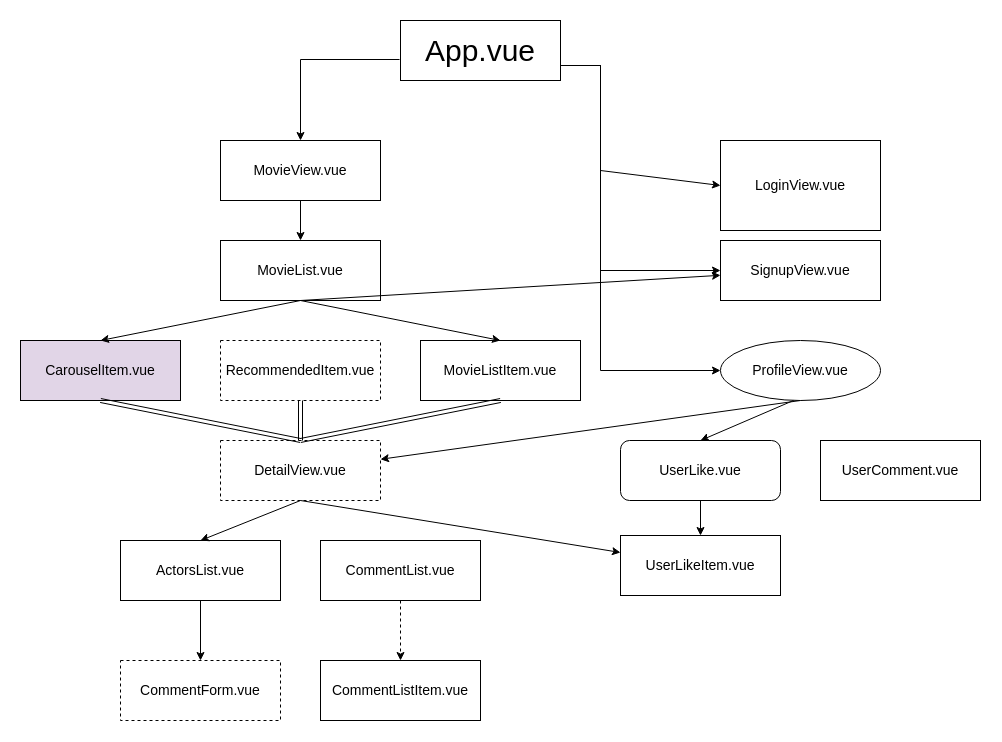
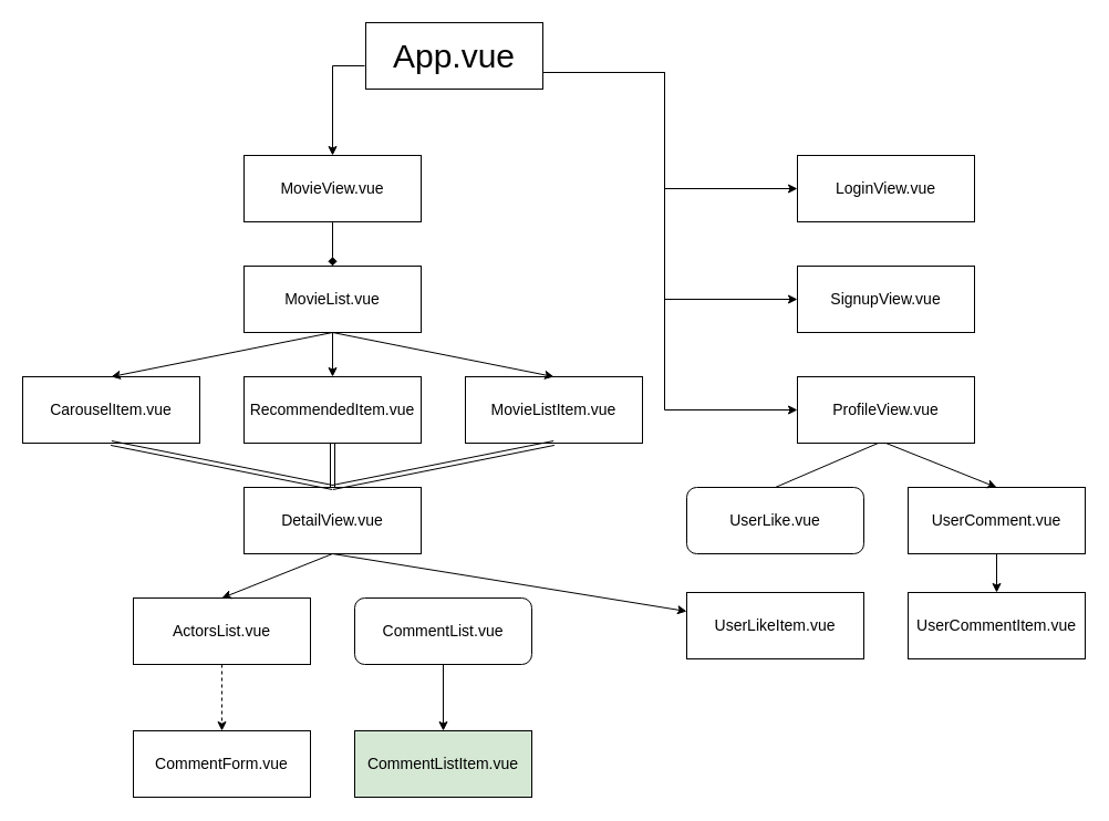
  <mxCell id="0" />
  <mxCell id="1" parent="0" />
- <mxCell id="2" value="&lt;font style=&quot;font-size: 30px;&quot;&gt;App.vue&lt;/font&gt;" style="rounded=0;whiteSpace=wrap;html=1;" vertex="1" parent="1"><mxGeometry x="400" y="20" width="160" height="60" as="geometry" /></mxCell>
+ <mxCell id="2" value="&lt;font style=&quot;font-size: 30px;&quot;&gt;App.vue&lt;/font&gt;" style="rounded=0;whiteSpace=wrap;html=1;" vertex="1" parent="1"><mxGeometry x="330" y="20" width="160" height="60" as="geometry" /></mxCell>
  <mxCell id="3" value="&lt;font style=&quot;font-size: 14px;&quot;&gt;MovieView.vue&lt;/font&gt;" style="rounded=0;whiteSpace=wrap;html=1;" vertex="1" parent="1"><mxGeometry x="220" y="140" width="160" height="60" as="geometry" /></mxCell>
  <mxCell id="4" value="&lt;font style=&quot;font-size: 14px;&quot;&gt;MovieListItem.vue&lt;/font&gt;" style="rounded=0;whiteSpace=wrap;html=1;" vertex="1" parent="1"><mxGeometry x="420" y="340" width="160" height="60" as="geometry" /></mxCell>
  <mxCell id="5" value="&lt;font style=&quot;font-size: 14px;&quot;&gt;MovieList.vue&lt;/font&gt;" style="rounded=0;whiteSpace=wrap;html=1;" vertex="1" parent="1"><mxGeometry x="220" y="240" width="160" height="60" as="geometry" /></mxCell>
- <mxCell id="6" value="&lt;font style=&quot;font-size: 14px;&quot;&gt;DetailView.vue&lt;/font&gt;" style="rounded=0;whiteSpace=wrap;html=1;dashed=1;" vertex="1" parent="1"><mxGeometry x="220" y="440" width="160" height="60" as="geometry" /></mxCell>
- <mxCell id="7" value="&lt;font style=&quot;font-size: 14px;&quot;&gt;RecommendedItem.vue&lt;/font&gt;" style="rounded=0;whiteSpace=wrap;html=1;dashed=1;" vertex="1" parent="1"><mxGeometry x="220" y="340" width="160" height="60" as="geometry" /></mxCell>
- <mxCell id="8" value="&lt;font style=&quot;font-size: 14px;&quot;&gt;CarouselItem.vue&lt;/font&gt;" style="rounded=0;whiteSpace=wrap;html=1;fillColor=#e1d5e7;" vertex="1" parent="1"><mxGeometry x="20" y="340" width="160" height="60" as="geometry" /></mxCell>
- <mxCell id="9" value="&lt;font style=&quot;font-size: 14px;&quot;&gt;CommentList.vue&lt;/font&gt;" style="rounded=0;whiteSpace=wrap;html=1;" vertex="1" parent="1"><mxGeometry x="320" y="540" width="160" height="60" as="geometry" /></mxCell>
+ <mxCell id="6" value="&lt;font style=&quot;font-size: 14px;&quot;&gt;DetailView.vue&lt;/font&gt;" style="rounded=0;whiteSpace=wrap;html=1;" vertex="1" parent="1"><mxGeometry x="220" y="440" width="160" height="60" as="geometry" /></mxCell>
+ <mxCell id="7" value="&lt;font style=&quot;font-size: 14px;&quot;&gt;RecommendedItem.vue&lt;/font&gt;" style="rounded=0;whiteSpace=wrap;html=1;" vertex="1" parent="1"><mxGeometry x="220" y="340" width="160" height="60" as="geometry" /></mxCell>
+ <mxCell id="8" value="&lt;font style=&quot;font-size: 14px;&quot;&gt;CarouselItem.vue&lt;/font&gt;" style="rounded=0;whiteSpace=wrap;html=1;" vertex="1" parent="1"><mxGeometry x="20" y="340" width="160" height="60" as="geometry" /></mxCell>
+ <mxCell id="9" value="&lt;font style=&quot;font-size: 14px;&quot;&gt;CommentList.vue&lt;/font&gt;" style="whiteSpace=wrap;html=1;rounded=1;" vertex="1" parent="1"><mxGeometry x="320" y="540" width="160" height="60" as="geometry" /></mxCell>
  <mxCell id="10" value="&lt;font style=&quot;font-size: 14px;&quot;&gt;ActorsList.vue&lt;/font&gt;" style="rounded=0;whiteSpace=wrap;html=1;" vertex="1" parent="1"><mxGeometry x="120" y="540" width="160" height="60" as="geometry" /></mxCell>
- <mxCell id="11" value="&lt;span style=&quot;font-size: 14px;&quot;&gt;CommentListItem.vue&lt;/span&gt;" style="rounded=0;whiteSpace=wrap;html=1;" vertex="1" parent="1"><mxGeometry x="320" y="660" width="160" height="60" as="geometry" /></mxCell>
- <mxCell id="12" value="&lt;font style=&quot;font-size: 14px;&quot;&gt;CommentForm.vue&lt;/font&gt;" style="rounded=0;whiteSpace=wrap;html=1;dashed=1;" vertex="1" parent="1"><mxGeometry x="120" y="660" width="160" height="60" as="geometry" /></mxCell>
- <mxCell id="13" value="&lt;font style=&quot;font-size: 14px;&quot;&gt;ProfileView.vue&lt;/font&gt;" style="ellipse;whiteSpace=wrap;html=1;" vertex="1" parent="1"><mxGeometry x="720" y="340" width="160" height="60" as="geometry" /></mxCell>
- <mxCell id="14" value="&lt;font style=&quot;font-size: 14px;&quot;&gt;LoginView.vue&lt;/font&gt;" style="rounded=0;whiteSpace=wrap;html=1;" vertex="1" parent="1"><mxGeometry x="720" y="140" width="160" height="90" as="geometry" /></mxCell>
+ <mxCell id="11" value="&lt;span style=&quot;font-size: 14px;&quot;&gt;CommentListItem.vue&lt;/span&gt;" style="rounded=0;whiteSpace=wrap;html=1;fillColor=#d5e8d4;" vertex="1" parent="1"><mxGeometry x="320" y="660" width="160" height="60" as="geometry" /></mxCell>
+ <mxCell id="12" value="&lt;font style=&quot;font-size: 14px;&quot;&gt;CommentForm.vue&lt;/font&gt;" style="rounded=0;whiteSpace=wrap;html=1;" vertex="1" parent="1"><mxGeometry x="120" y="660" width="160" height="60" as="geometry" /></mxCell>
+ <mxCell id="13" value="&lt;font style=&quot;font-size: 14px;&quot;&gt;ProfileView.vue&lt;/font&gt;" style="rounded=0;whiteSpace=wrap;html=1;" vertex="1" parent="1"><mxGeometry x="720" y="340" width="160" height="60" as="geometry" /></mxCell>
+ <mxCell id="14" value="&lt;font style=&quot;font-size: 14px;&quot;&gt;LoginView.vue&lt;/font&gt;" style="rounded=0;whiteSpace=wrap;html=1;" vertex="1" parent="1"><mxGeometry x="720" y="140" width="160" height="60" as="geometry" /></mxCell>
  <mxCell id="15" value="&lt;font style=&quot;font-size: 14px;&quot;&gt;SignupView.vue&lt;/font&gt;" style="rounded=0;whiteSpace=wrap;html=1;" vertex="1" parent="1"><mxGeometry x="720" y="240" width="160" height="60" as="geometry" /></mxCell>
+ <mxCell id="16" style="edgeStyle=orthogonalEdgeStyle;rounded=0;orthogonalLoop=1;jettySize=auto;html=1;exitX=0.5;exitY=1;exitDx=0;exitDy=0;entryX=0.5;entryY=0;entryDx=0;entryDy=0;fontSize=14;" edge="1" parent="1" source="17" target="20"><mxGeometry relative="1" as="geometry" /></mxCell>
  <mxCell id="17" value="&lt;font style=&quot;font-size: 14px;&quot;&gt;UserComment.vue&lt;/font&gt;" style="rounded=0;whiteSpace=wrap;html=1;" vertex="1" parent="1"><mxGeometry x="820" y="440" width="160" height="60" as="geometry" /></mxCell>
- <mxCell id="18" style="edgeStyle=orthogonalEdgeStyle;rounded=0;orthogonalLoop=1;jettySize=auto;html=1;exitX=0.5;exitY=1;exitDx=0;exitDy=0;entryX=0.5;entryY=0;entryDx=0;entryDy=0;fontSize=14;" edge="1" parent="1" source="19" target="21"><mxGeometry relative="1" as="geometry" /></mxCell>
  <mxCell id="19" value="&lt;font style=&quot;font-size: 14px;&quot;&gt;UserLike.vue&lt;/font&gt;" style="whiteSpace=wrap;html=1;rounded=1;" vertex="1" parent="1"><mxGeometry x="620" y="440" width="160" height="60" as="geometry" /></mxCell>
+ <mxCell id="20" value="&lt;font style=&quot;font-size: 14px;&quot;&gt;UserCommentItem.vue&lt;/font&gt;" style="rounded=0;whiteSpace=wrap;html=1;" vertex="1" parent="1"><mxGeometry x="820" y="535" width="160" height="60" as="geometry" /></mxCell>
  <mxCell id="21" value="&lt;font style=&quot;font-size: 14px;&quot;&gt;UserLikeItem.vue&lt;/font&gt;" style="rounded=0;whiteSpace=wrap;html=1;" vertex="1" parent="1"><mxGeometry x="620" y="535" width="160" height="60" as="geometry" /></mxCell>
  <mxCell id="22" value="" style="endArrow=classic;html=1;rounded=0;fontSize=14;exitX=-0.006;exitY=0.65;exitDx=0;exitDy=0;exitPerimeter=0;entryX=0.5;entryY=0;entryDx=0;entryDy=0;" edge="1" parent="1" source="2" target="3"><mxGeometry width="50" height="50" relative="1" as="geometry"><mxPoint x="280" y="140" as="sourcePoint" /><mxPoint x="280" y="140" as="targetPoint" /><Array as="points"><mxPoint x="300" y="59" /></Array></mxGeometry></mxCell>
- <mxCell id="23" value="" style="endArrow=classic;html=1;rounded=0;fontSize=14;exitX=0.5;exitY=1;exitDx=0;exitDy=0;entryX=0.5;entryY=0;entryDx=0;entryDy=0;" edge="1" parent="1" source="3" target="5"><mxGeometry width="50" height="50" relative="1" as="geometry"><mxPoint x="190" y="210" as="sourcePoint" /><mxPoint x="190" y="240" as="targetPoint" /></mxGeometry></mxCell>
- <mxCell id="24" value="" style="endArrow=classic;html=1;rounded=0;fontSize=14;exitX=0.5;exitY=1;exitDx=0;exitDy=0;" edge="1" parent="1" source="5" target="15"><mxGeometry width="50" height="50" relative="1" as="geometry"><mxPoint x="250" y="350" as="sourcePoint" /><mxPoint x="300" y="300" as="targetPoint" /></mxGeometry></mxCell>
+ <mxCell id="23" value="" style="endArrow=diamond;html=1;rounded=0;fontSize=14;exitX=0.5;exitY=1;exitDx=0;exitDy=0;entryX=0.5;entryY=0;entryDx=0;entryDy=0;" edge="1" parent="1" source="3" target="5"><mxGeometry width="50" height="50" relative="1" as="geometry"><mxPoint x="190" y="210" as="sourcePoint" /><mxPoint x="190" y="240" as="targetPoint" /></mxGeometry></mxCell>
+ <mxCell id="24" value="" style="endArrow=classic;html=1;rounded=0;fontSize=14;entryX=0.5;entryY=0;entryDx=0;entryDy=0;exitX=0.5;exitY=1;exitDx=0;exitDy=0;" edge="1" parent="1" source="5" target="7"><mxGeometry width="50" height="50" relative="1" as="geometry"><mxPoint x="250" y="350" as="sourcePoint" /><mxPoint x="300" y="300" as="targetPoint" /></mxGeometry></mxCell>
  <mxCell id="25" value="" style="endArrow=classic;html=1;rounded=0;fontSize=14;" edge="1" parent="1"><mxGeometry width="50" height="50" relative="1" as="geometry"><mxPoint x="300" y="300" as="sourcePoint" /><mxPoint x="100" y="340" as="targetPoint" /></mxGeometry></mxCell>
  <mxCell id="26" value="" style="endArrow=classic;html=1;rounded=0;fontSize=14;" edge="1" parent="1"><mxGeometry width="50" height="50" relative="1" as="geometry"><mxPoint x="300" y="300" as="sourcePoint" /><mxPoint x="500" y="340" as="targetPoint" /></mxGeometry></mxCell>
  <mxCell id="27" value="" style="endArrow=classic;html=1;rounded=0;fontSize=14;entryX=0.5;entryY=0;entryDx=0;entryDy=0;exitX=0.5;exitY=1;exitDx=0;exitDy=0;" edge="1" parent="1" source="6" target="10"><mxGeometry width="50" height="50" relative="1" as="geometry"><mxPoint x="100" y="510" as="sourcePoint" /><mxPoint x="150" y="460" as="targetPoint" /></mxGeometry></mxCell>
  <mxCell id="28" value="" style="endArrow=classic;html=1;rounded=0;fontSize=14;exitX=0.5;exitY=1;exitDx=0;exitDy=0;" edge="1" parent="1" source="6" target="21"><mxGeometry width="50" height="50" relative="1" as="geometry"><mxPoint x="410" y="530" as="sourcePoint" /><mxPoint x="460" y="480" as="targetPoint" /></mxGeometry></mxCell>
- <mxCell id="29" value="" style="endArrow=classic;html=1;rounded=0;fontSize=14;exitX=0.5;exitY=1;exitDx=0;exitDy=0;entryX=0.5;entryY=0;entryDx=0;entryDy=0;" edge="1" parent="1" source="10" target="12"><mxGeometry width="50" height="50" relative="1" as="geometry"><mxPoint x="175" y="660" as="sourcePoint" /><mxPoint x="225" y="610" as="targetPoint" /></mxGeometry></mxCell>
- <mxCell id="30" value="" style="endArrow=classic;html=1;rounded=0;fontSize=14;exitX=0.5;exitY=1;exitDx=0;exitDy=0;dashed=1;" edge="1" parent="1" source="9" target="11"><mxGeometry width="50" height="50" relative="1" as="geometry"><mxPoint x="400" y="620" as="sourcePoint" /><mxPoint x="450" y="570" as="targetPoint" /></mxGeometry></mxCell>
+ <mxCell id="29" value="" style="endArrow=classic;html=1;rounded=0;fontSize=14;exitX=0.5;exitY=1;exitDx=0;exitDy=0;entryX=0.5;entryY=0;entryDx=0;entryDy=0;dashed=1;" edge="1" parent="1" source="10" target="12"><mxGeometry width="50" height="50" relative="1" as="geometry"><mxPoint x="175" y="660" as="sourcePoint" /><mxPoint x="225" y="610" as="targetPoint" /></mxGeometry></mxCell>
+ <mxCell id="30" value="" style="endArrow=classic;html=1;rounded=0;fontSize=14;exitX=0.5;exitY=1;exitDx=0;exitDy=0;" edge="1" parent="1" source="9" target="11"><mxGeometry width="50" height="50" relative="1" as="geometry"><mxPoint x="400" y="620" as="sourcePoint" /><mxPoint x="450" y="570" as="targetPoint" /></mxGeometry></mxCell>
  <mxCell id="31" value="" style="endArrow=classic;html=1;rounded=0;fontSize=14;exitX=1;exitY=0.75;exitDx=0;exitDy=0;entryX=0;entryY=0.5;entryDx=0;entryDy=0;" edge="1" parent="1" source="2" target="14"><mxGeometry width="50" height="50" relative="1" as="geometry"><mxPoint x="510" y="75" as="sourcePoint" /><mxPoint x="560" y="25" as="targetPoint" /><Array as="points"><mxPoint x="600" y="65" /><mxPoint x="600" y="170" /></Array></mxGeometry></mxCell>
  <mxCell id="32" value="" style="endArrow=classic;html=1;rounded=0;fontSize=14;exitX=1;exitY=0.75;exitDx=0;exitDy=0;entryX=0;entryY=0.5;entryDx=0;entryDy=0;" edge="1" parent="1" source="2" target="15"><mxGeometry width="50" height="50" relative="1" as="geometry"><mxPoint x="610" y="420" as="sourcePoint" /><mxPoint x="660" y="370" as="targetPoint" /><Array as="points"><mxPoint x="600" y="65" /><mxPoint x="600" y="270" /></Array></mxGeometry></mxCell>
  <mxCell id="33" value="" style="endArrow=classic;html=1;rounded=0;fontSize=14;entryX=0;entryY=0.5;entryDx=0;entryDy=0;exitX=1;exitY=0.75;exitDx=0;exitDy=0;" edge="1" parent="1" source="2" target="13"><mxGeometry width="50" height="50" relative="1" as="geometry"><mxPoint x="610" y="420" as="sourcePoint" /><mxPoint x="660" y="370" as="targetPoint" /><Array as="points"><mxPoint x="600" y="65" /><mxPoint x="600" y="370" /></Array></mxGeometry></mxCell>
- <mxCell id="34" value="" style="endArrow=classic;html=1;rounded=0;fontSize=14;exitX=0.456;exitY=1;exitDx=0;exitDy=0;exitPerimeter=0;entryX=0.5;entryY=0;entryDx=0;entryDy=0;" edge="1" parent="1" source="13" target="19"><mxGeometry width="50" height="50" relative="1" as="geometry"><mxPoint x="610" y="420" as="sourcePoint" /><mxPoint x="600" y="500" as="targetPoint" /></mxGeometry></mxCell>
- <mxCell id="35" value="" style="endArrow=classic;html=1;rounded=0;fontSize=14;exitX=0.5;exitY=1;exitDx=0;exitDy=0;" edge="1" parent="1" source="13" target="6"><mxGeometry width="50" height="50" relative="1" as="geometry"><mxPoint x="895" y="440" as="sourcePoint" /><mxPoint x="945" y="390" as="targetPoint" /></mxGeometry></mxCell>
+ <mxCell id="34" value="" style="endArrow=none;html=1;rounded=0;fontSize=14;exitX=0.456;exitY=1;exitDx=0;exitDy=0;exitPerimeter=0;entryX=0.5;entryY=0;entryDx=0;entryDy=0;" edge="1" parent="1" source="13" target="19"><mxGeometry width="50" height="50" relative="1" as="geometry"><mxPoint x="610" y="420" as="sourcePoint" /><mxPoint x="600" y="500" as="targetPoint" /></mxGeometry></mxCell>
+ <mxCell id="35" value="" style="endArrow=classic;html=1;rounded=0;fontSize=14;exitX=0.5;exitY=1;exitDx=0;exitDy=0;entryX=0.5;entryY=0;entryDx=0;entryDy=0;" edge="1" parent="1" source="13" target="17"><mxGeometry width="50" height="50" relative="1" as="geometry"><mxPoint x="895" y="440" as="sourcePoint" /><mxPoint x="945" y="390" as="targetPoint" /></mxGeometry></mxCell>
  <mxCell id="36" value="" style="shape=link;html=1;rounded=0;fontSize=14;entryX=0.5;entryY=1;entryDx=0;entryDy=0;exitX=0.5;exitY=0;exitDx=0;exitDy=0;" edge="1" parent="1" source="6" target="4"><mxGeometry width="100" relative="1" as="geometry"><mxPoint x="390" y="420" as="sourcePoint" /><mxPoint x="490" y="420" as="targetPoint" /></mxGeometry></mxCell>
  <mxCell id="37" value="" style="shape=link;html=1;rounded=0;fontSize=14;exitX=0.5;exitY=1;exitDx=0;exitDy=0;entryX=0.5;entryY=0;entryDx=0;entryDy=0;" edge="1" parent="1" source="7" target="6"><mxGeometry width="100" relative="1" as="geometry"><mxPoint x="370" y="400" as="sourcePoint" /><mxPoint x="470" y="400" as="targetPoint" /></mxGeometry></mxCell>
  <mxCell id="38" value="" style="shape=link;html=1;rounded=0;fontSize=14;exitX=0.5;exitY=1;exitDx=0;exitDy=0;entryX=0.5;entryY=0;entryDx=0;entryDy=0;" edge="1" parent="1" source="8" target="6"><mxGeometry width="100" relative="1" as="geometry"><mxPoint x="180" y="400" as="sourcePoint" /><mxPoint x="280" y="400" as="targetPoint" /></mxGeometry></mxCell>
